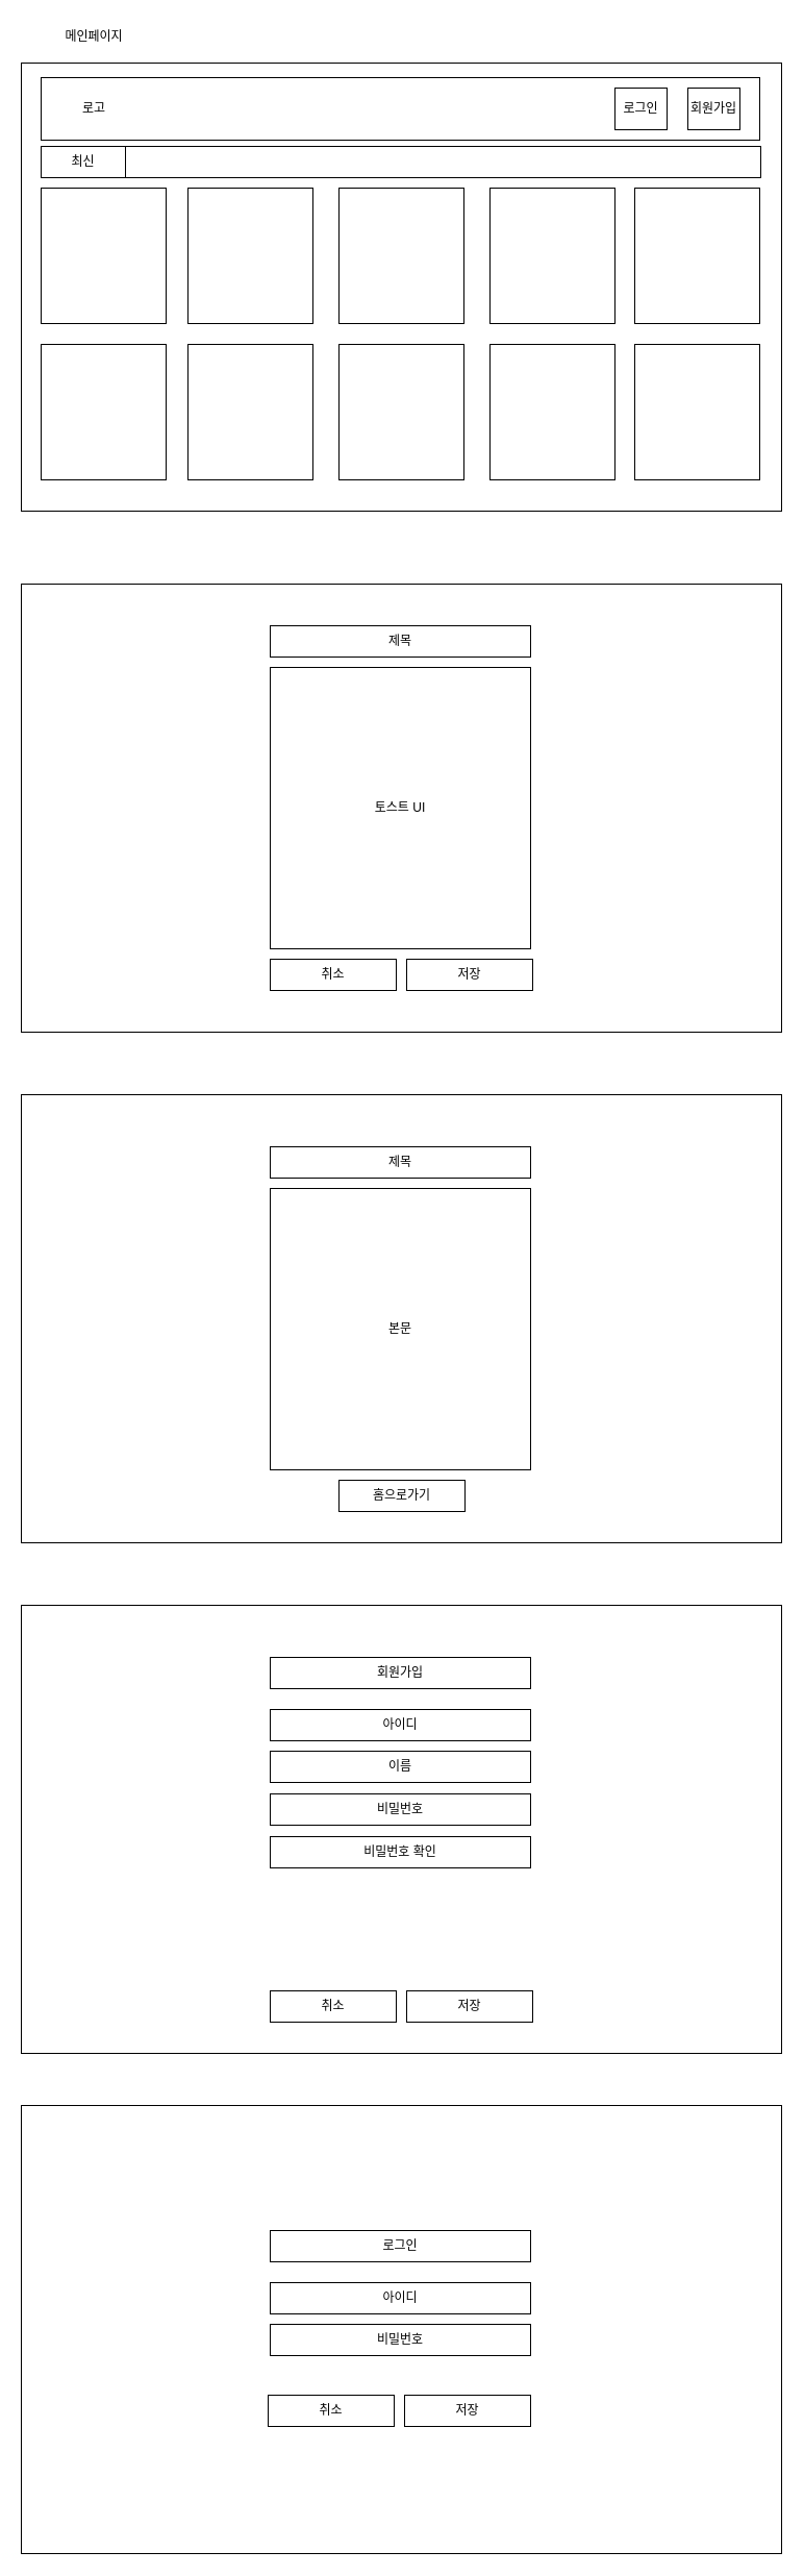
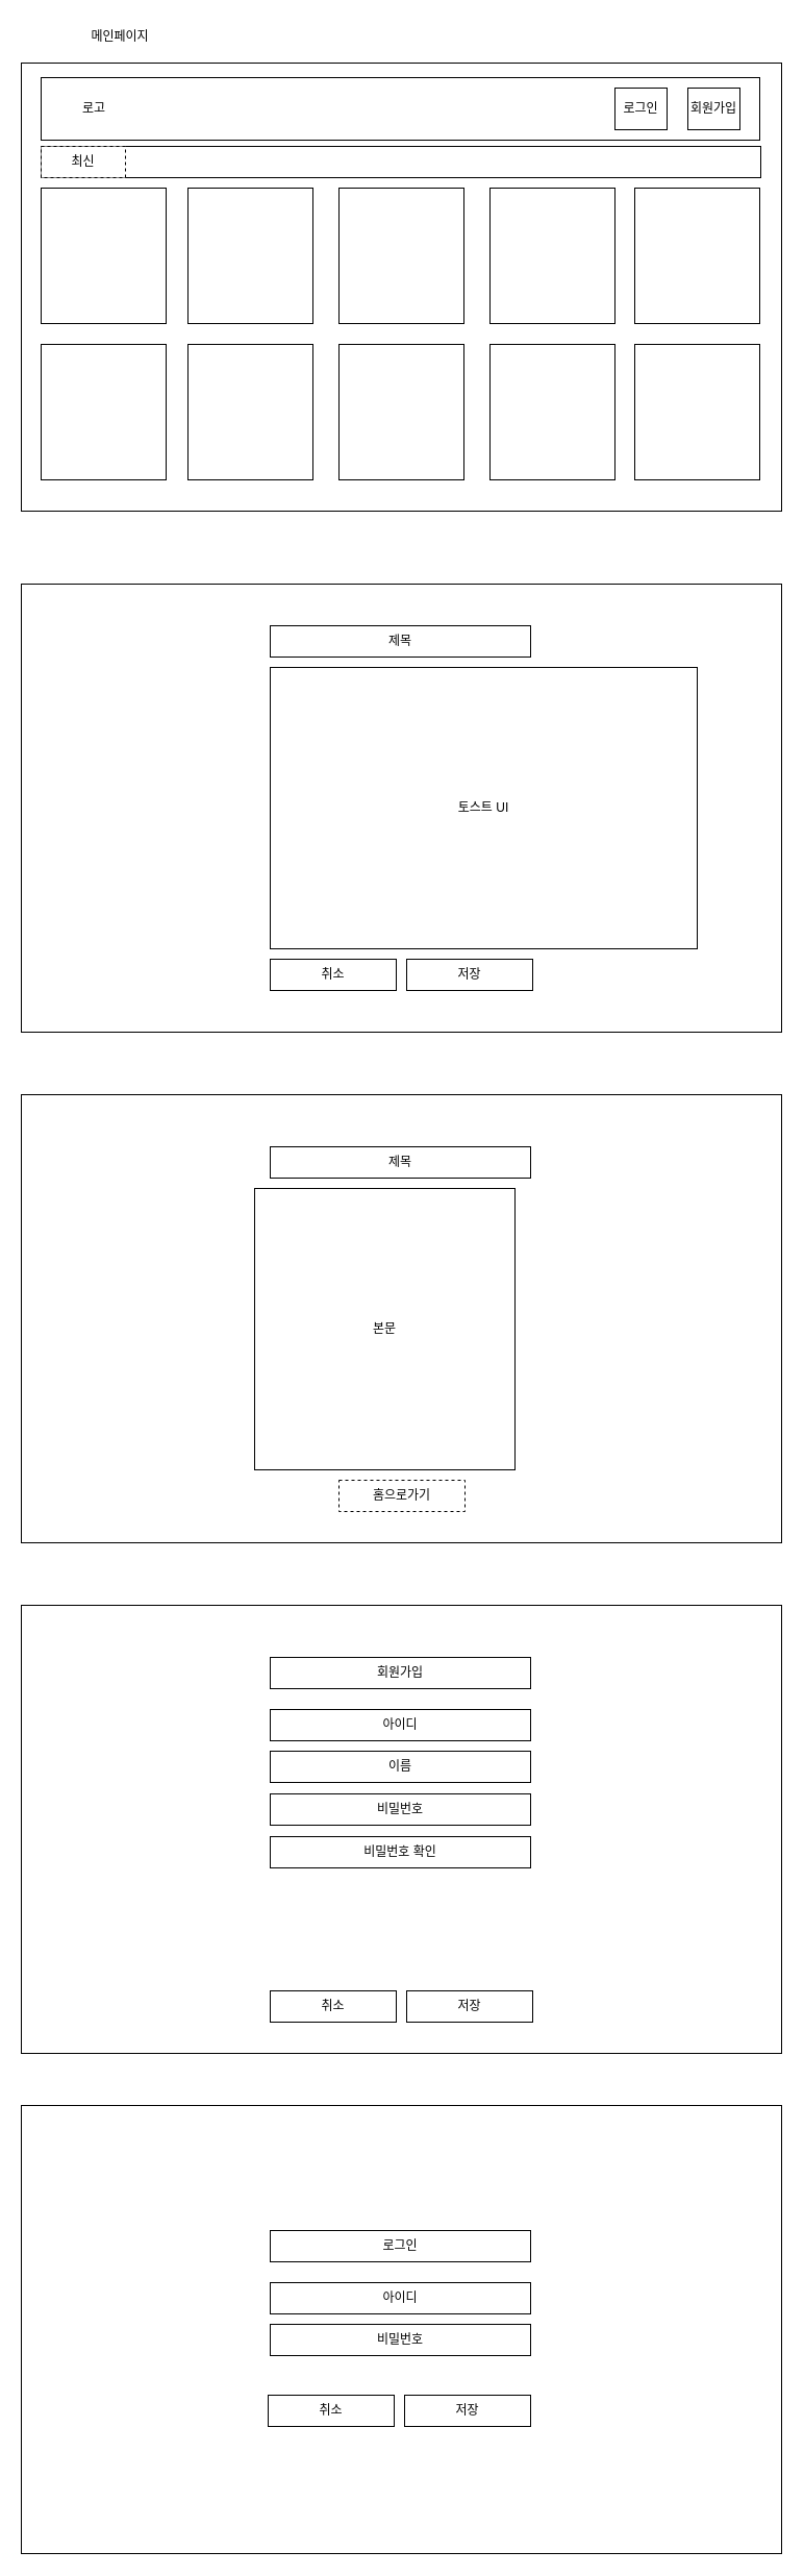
  <mxCell id="0" />
  <mxCell id="1" parent="0" />
  <mxCell id="2" value="" style="rounded=0;whiteSpace=wrap;html=1;" vertex="1" parent="1"><mxGeometry x="20" y="60" width="730" height="430" as="geometry" /></mxCell>
  <mxCell id="3" value="" style="rounded=0;whiteSpace=wrap;html=1;" vertex="1" parent="1"><mxGeometry x="39" y="74" width="690" height="60" as="geometry" /></mxCell>
  <mxCell id="4" value="로고" style="text;html=1;strokeColor=none;fillColor=none;align=center;verticalAlign=middle;whiteSpace=wrap;rounded=0;" vertex="1" parent="1"><mxGeometry x="60" y="89" width="60" height="30" as="geometry" /></mxCell>
  <mxCell id="5" value="회원가입" style="rounded=0;whiteSpace=wrap;html=1;" vertex="1" parent="1"><mxGeometry x="660" y="84" width="50" height="40" as="geometry" /></mxCell>
  <mxCell id="6" value="로그인" style="rounded=0;whiteSpace=wrap;html=1;" vertex="1" parent="1"><mxGeometry x="590" y="84" width="50" height="40" as="geometry" /></mxCell>
  <mxCell id="7" value="" style="rounded=0;whiteSpace=wrap;html=1;" vertex="1" parent="1"><mxGeometry x="39" y="140" width="691" height="30" as="geometry" /></mxCell>
- <mxCell id="8" value="최신" style="rounded=0;whiteSpace=wrap;html=1;" vertex="1" parent="1"><mxGeometry x="39" y="140" width="81" height="30" as="geometry" /></mxCell>
+ <mxCell id="8" value="최신" style="rounded=0;whiteSpace=wrap;html=1;dashed=1;" vertex="1" parent="1"><mxGeometry x="39" y="140" width="81" height="30" as="geometry" /></mxCell>
  <mxCell id="9" value="" style="rounded=0;whiteSpace=wrap;html=1;" vertex="1" parent="1"><mxGeometry x="39" y="180" width="120" height="130" as="geometry" /></mxCell>
  <mxCell id="10" value="" style="rounded=0;whiteSpace=wrap;html=1;" vertex="1" parent="1"><mxGeometry x="180" y="180" width="120" height="130" as="geometry" /></mxCell>
  <mxCell id="11" value="" style="rounded=0;whiteSpace=wrap;html=1;" vertex="1" parent="1"><mxGeometry x="609" y="180" width="120" height="130" as="geometry" /></mxCell>
  <mxCell id="12" value="" style="rounded=0;whiteSpace=wrap;html=1;" vertex="1" parent="1"><mxGeometry x="470" y="180" width="120" height="130" as="geometry" /></mxCell>
  <mxCell id="13" value="" style="rounded=0;whiteSpace=wrap;html=1;" vertex="1" parent="1"><mxGeometry x="325" y="180" width="120" height="130" as="geometry" /></mxCell>
  <mxCell id="14" value="" style="rounded=0;whiteSpace=wrap;html=1;" vertex="1" parent="1"><mxGeometry x="39" y="330" width="120" height="130" as="geometry" /></mxCell>
  <mxCell id="15" value="" style="rounded=0;whiteSpace=wrap;html=1;" vertex="1" parent="1"><mxGeometry x="180" y="330" width="120" height="130" as="geometry" /></mxCell>
  <mxCell id="16" value="" style="rounded=0;whiteSpace=wrap;html=1;" vertex="1" parent="1"><mxGeometry x="325" y="330" width="120" height="130" as="geometry" /></mxCell>
  <mxCell id="17" value="" style="rounded=0;whiteSpace=wrap;html=1;" vertex="1" parent="1"><mxGeometry x="470" y="330" width="120" height="130" as="geometry" /></mxCell>
  <mxCell id="18" value="" style="rounded=0;whiteSpace=wrap;html=1;" vertex="1" parent="1"><mxGeometry x="609" y="330" width="120" height="130" as="geometry" /></mxCell>
  <mxCell id="19" value="" style="rounded=0;whiteSpace=wrap;html=1;" vertex="1" parent="1"><mxGeometry x="20" y="560" width="730" height="430" as="geometry" /></mxCell>
- <mxCell id="20" value="메인페이지" style="text;html=1;strokeColor=none;fillColor=none;align=center;verticalAlign=middle;whiteSpace=wrap;rounded=0;" vertex="1" parent="1"><mxGeometry x="20" y="20" width="140" height="30" as="geometry" /></mxCell>
+ <mxCell id="20" value="메인페이지" style="text;html=1;strokeColor=none;fillColor=none;align=center;verticalAlign=middle;whiteSpace=wrap;rounded=0;" vertex="1" parent="1"><mxGeometry x="45" y="20" width="140" height="30" as="geometry" /></mxCell>
  <mxCell id="21" value="제목" style="rounded=0;whiteSpace=wrap;html=1;" vertex="1" parent="1"><mxGeometry x="259" y="600" width="250" height="30" as="geometry" /></mxCell>
- <mxCell id="22" value="토스트 UI" style="rounded=0;whiteSpace=wrap;html=1;" vertex="1" parent="1"><mxGeometry x="259" y="640" width="250" height="270" as="geometry" /></mxCell>
+ <mxCell id="22" value="토스트 UI" style="rounded=0;whiteSpace=wrap;html=1;" vertex="1" parent="1"><mxGeometry x="259" y="640" width="410" height="270" as="geometry" /></mxCell>
  <mxCell id="23" value="취소" style="rounded=0;whiteSpace=wrap;html=1;" vertex="1" parent="1"><mxGeometry x="259" y="920" width="121" height="30" as="geometry" /></mxCell>
  <mxCell id="24" value="저장" style="rounded=0;whiteSpace=wrap;html=1;" vertex="1" parent="1"><mxGeometry x="390" y="920" width="121" height="30" as="geometry" /></mxCell>
  <mxCell id="25" value="" style="rounded=0;whiteSpace=wrap;html=1;" vertex="1" parent="1"><mxGeometry x="20" y="1050" width="730" height="430" as="geometry" /></mxCell>
- <mxCell id="26" value="본문&lt;br&gt;" style="rounded=0;whiteSpace=wrap;html=1;" vertex="1" parent="1"><mxGeometry x="259" y="1140" width="250" height="270" as="geometry" /></mxCell>
+ <mxCell id="26" value="본문&lt;br&gt;" style="rounded=0;whiteSpace=wrap;html=1;" vertex="1" parent="1"><mxGeometry x="244" y="1140" width="250" height="270" as="geometry" /></mxCell>
  <mxCell id="27" value="제목" style="rounded=0;whiteSpace=wrap;html=1;" vertex="1" parent="1"><mxGeometry x="259" y="1100" width="250" height="30" as="geometry" /></mxCell>
- <mxCell id="28" value="홈으로가기" style="rounded=0;whiteSpace=wrap;html=1;" vertex="1" parent="1"><mxGeometry x="325" y="1420" width="121" height="30" as="geometry" /></mxCell>
+ <mxCell id="28" value="홈으로가기" style="rounded=0;whiteSpace=wrap;html=1;dashed=1;" vertex="1" parent="1"><mxGeometry x="325" y="1420" width="121" height="30" as="geometry" /></mxCell>
  <mxCell id="29" value="" style="rounded=0;whiteSpace=wrap;html=1;" vertex="1" parent="1"><mxGeometry x="20" y="1540" width="730" height="430" as="geometry" /></mxCell>
  <mxCell id="30" value="회원가입" style="rounded=0;whiteSpace=wrap;html=1;" vertex="1" parent="1"><mxGeometry x="259" y="1590" width="250" height="30" as="geometry" /></mxCell>
  <mxCell id="31" value="저장" style="rounded=0;whiteSpace=wrap;html=1;" vertex="1" parent="1"><mxGeometry x="390" y="1910" width="121" height="30" as="geometry" /></mxCell>
  <mxCell id="32" value="취소" style="rounded=0;whiteSpace=wrap;html=1;" vertex="1" parent="1"><mxGeometry x="259" y="1910" width="121" height="30" as="geometry" /></mxCell>
  <mxCell id="33" value="아이디" style="rounded=0;whiteSpace=wrap;html=1;" vertex="1" parent="1"><mxGeometry x="259" y="1640" width="250" height="30" as="geometry" /></mxCell>
  <mxCell id="34" value="이름" style="rounded=0;whiteSpace=wrap;html=1;" vertex="1" parent="1"><mxGeometry x="259" y="1680" width="250" height="30" as="geometry" /></mxCell>
  <mxCell id="35" value="비밀번호" style="rounded=0;whiteSpace=wrap;html=1;" vertex="1" parent="1"><mxGeometry x="259" y="1721" width="250" height="30" as="geometry" /></mxCell>
  <mxCell id="36" value="비밀번호 확인" style="rounded=0;whiteSpace=wrap;html=1;" vertex="1" parent="1"><mxGeometry x="259" y="1762" width="250" height="30" as="geometry" /></mxCell>
  <mxCell id="37" value="" style="rounded=0;whiteSpace=wrap;html=1;" vertex="1" parent="1"><mxGeometry x="20" y="2020" width="730" height="430" as="geometry" /></mxCell>
  <mxCell id="38" value="로그인" style="rounded=0;whiteSpace=wrap;html=1;" vertex="1" parent="1"><mxGeometry x="259" y="2140" width="250" height="30" as="geometry" /></mxCell>
  <mxCell id="39" value="저장" style="rounded=0;whiteSpace=wrap;html=1;" vertex="1" parent="1"><mxGeometry x="388" y="2298" width="121" height="30" as="geometry" /></mxCell>
  <mxCell id="40" value="취소" style="rounded=0;whiteSpace=wrap;html=1;" vertex="1" parent="1"><mxGeometry x="257" y="2298" width="121" height="30" as="geometry" /></mxCell>
  <mxCell id="41" value="아이디" style="rounded=0;whiteSpace=wrap;html=1;" vertex="1" parent="1"><mxGeometry x="259" y="2190" width="250" height="30" as="geometry" /></mxCell>
  <mxCell id="42" value="비밀번호" style="rounded=0;whiteSpace=wrap;html=1;" vertex="1" parent="1"><mxGeometry x="259" y="2230" width="250" height="30" as="geometry" /></mxCell>
